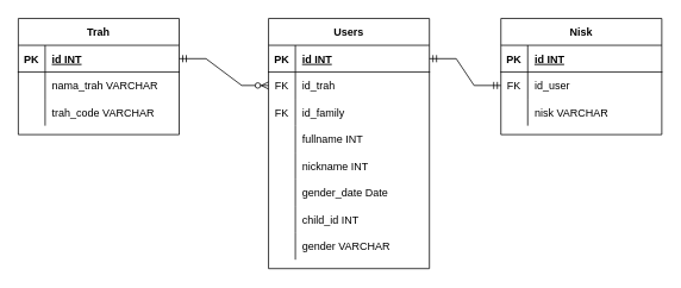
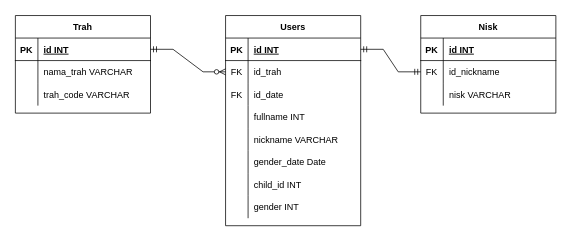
  <mxCell id="0" />
  <mxCell id="1" parent="0" />
  <mxCell id="2" value="Users" style="shape=table;startSize=30;container=1;collapsible=1;childLayout=tableLayout;fixedRows=1;rowLines=0;fontStyle=1;align=center;resizeLast=1;" vertex="1" parent="1"><mxGeometry x="300" y="20" width="180" height="280" as="geometry" /></mxCell>
  <mxCell id="3" value="" style="shape=tableRow;horizontal=0;startSize=0;swimlaneHead=0;swimlaneBody=0;fillColor=none;collapsible=0;dropTarget=0;points=[[0,0.5],[1,0.5]];portConstraint=eastwest;top=0;left=0;right=0;bottom=1;" vertex="1" parent="2"><mxGeometry y="30" width="180" height="30" as="geometry" /></mxCell>
  <mxCell id="4" value="PK" style="shape=partialRectangle;connectable=0;fillColor=none;top=0;left=0;bottom=0;right=0;fontStyle=1;overflow=hidden;" vertex="1" parent="3"><mxGeometry width="30" height="30" as="geometry"><mxRectangle width="30" height="30" as="alternateBounds" /></mxGeometry></mxCell>
  <mxCell id="5" value="id INT" style="shape=partialRectangle;connectable=0;fillColor=none;top=0;left=0;bottom=0;right=0;align=left;spacingLeft=6;fontStyle=5;overflow=hidden;" vertex="1" parent="3"><mxGeometry x="30" width="150" height="30" as="geometry"><mxRectangle width="150" height="30" as="alternateBounds" /></mxGeometry></mxCell>
  <mxCell id="6" value="" style="shape=tableRow;horizontal=0;startSize=0;swimlaneHead=0;swimlaneBody=0;fillColor=none;collapsible=0;dropTarget=0;points=[[0,0.5],[1,0.5]];portConstraint=eastwest;top=0;left=0;right=0;bottom=0;" vertex="1" parent="2"><mxGeometry y="60" width="180" height="30" as="geometry" /></mxCell>
  <mxCell id="7" value="FK" style="shape=partialRectangle;connectable=0;fillColor=none;top=0;left=0;bottom=0;right=0;fontStyle=0;overflow=hidden;" vertex="1" parent="6"><mxGeometry width="30" height="30" as="geometry"><mxRectangle width="30" height="30" as="alternateBounds" /></mxGeometry></mxCell>
  <mxCell id="8" value="id_trah" style="shape=partialRectangle;connectable=0;fillColor=none;top=0;left=0;bottom=0;right=0;align=left;spacingLeft=6;fontStyle=0;overflow=hidden;" vertex="1" parent="6"><mxGeometry x="30" width="150" height="30" as="geometry"><mxRectangle width="150" height="30" as="alternateBounds" /></mxGeometry></mxCell>
  <mxCell id="9" value="" style="shape=tableRow;horizontal=0;startSize=0;swimlaneHead=0;swimlaneBody=0;fillColor=none;collapsible=0;dropTarget=0;points=[[0,0.5],[1,0.5]];portConstraint=eastwest;top=0;left=0;right=0;bottom=0;" vertex="1" parent="2"><mxGeometry y="90" width="180" height="30" as="geometry" /></mxCell>
  <mxCell id="10" value="FK" style="shape=partialRectangle;connectable=0;fillColor=none;top=0;left=0;bottom=0;right=0;fontStyle=0;overflow=hidden;" vertex="1" parent="9"><mxGeometry width="30" height="30" as="geometry"><mxRectangle width="30" height="30" as="alternateBounds" /></mxGeometry></mxCell>
- <mxCell id="11" value="id_family" style="shape=partialRectangle;connectable=0;fillColor=none;top=0;left=0;bottom=0;right=0;align=left;spacingLeft=6;fontStyle=0;overflow=hidden;" vertex="1" parent="9"><mxGeometry x="30" width="150" height="30" as="geometry"><mxRectangle width="150" height="30" as="alternateBounds" /></mxGeometry></mxCell>
+ <mxCell id="11" value="id_date" style="shape=partialRectangle;connectable=0;fillColor=none;top=0;left=0;bottom=0;right=0;align=left;spacingLeft=6;fontStyle=0;overflow=hidden;" vertex="1" parent="9"><mxGeometry x="30" width="150" height="30" as="geometry"><mxRectangle width="150" height="30" as="alternateBounds" /></mxGeometry></mxCell>
  <mxCell id="12" value="" style="shape=tableRow;horizontal=0;startSize=0;swimlaneHead=0;swimlaneBody=0;fillColor=none;collapsible=0;dropTarget=0;points=[[0,0.5],[1,0.5]];portConstraint=eastwest;top=0;left=0;right=0;bottom=0;" vertex="1" parent="2"><mxGeometry y="120" width="180" height="30" as="geometry" /></mxCell>
  <mxCell id="13" value="" style="shape=partialRectangle;connectable=0;fillColor=none;top=0;left=0;bottom=0;right=0;editable=1;overflow=hidden;" vertex="1" parent="12"><mxGeometry width="30" height="30" as="geometry"><mxRectangle width="30" height="30" as="alternateBounds" /></mxGeometry></mxCell>
  <mxCell id="14" value="fullname INT" style="shape=partialRectangle;connectable=0;fillColor=none;top=0;left=0;bottom=0;right=0;align=left;spacingLeft=6;overflow=hidden;" vertex="1" parent="12"><mxGeometry x="30" width="150" height="30" as="geometry"><mxRectangle width="150" height="30" as="alternateBounds" /></mxGeometry></mxCell>
  <mxCell id="15" value="" style="shape=tableRow;horizontal=0;startSize=0;swimlaneHead=0;swimlaneBody=0;fillColor=none;collapsible=0;dropTarget=0;points=[[0,0.5],[1,0.5]];portConstraint=eastwest;top=0;left=0;right=0;bottom=0;" vertex="1" parent="2"><mxGeometry y="150" width="180" height="30" as="geometry" /></mxCell>
  <mxCell id="16" value="" style="shape=partialRectangle;connectable=0;fillColor=none;top=0;left=0;bottom=0;right=0;editable=1;overflow=hidden;" vertex="1" parent="15"><mxGeometry width="30" height="30" as="geometry"><mxRectangle width="30" height="30" as="alternateBounds" /></mxGeometry></mxCell>
- <mxCell id="17" value="nickname INT" style="shape=partialRectangle;connectable=0;fillColor=none;top=0;left=0;bottom=0;right=0;align=left;spacingLeft=6;overflow=hidden;" vertex="1" parent="15"><mxGeometry x="30" width="150" height="30" as="geometry"><mxRectangle width="150" height="30" as="alternateBounds" /></mxGeometry></mxCell>
+ <mxCell id="17" value="nickname VARCHAR" style="shape=partialRectangle;connectable=0;fillColor=none;top=0;left=0;bottom=0;right=0;align=left;spacingLeft=6;overflow=hidden;" vertex="1" parent="15"><mxGeometry x="30" width="150" height="30" as="geometry"><mxRectangle width="150" height="30" as="alternateBounds" /></mxGeometry></mxCell>
  <mxCell id="18" value="" style="shape=tableRow;horizontal=0;startSize=0;swimlaneHead=0;swimlaneBody=0;fillColor=none;collapsible=0;dropTarget=0;points=[[0,0.5],[1,0.5]];portConstraint=eastwest;top=0;left=0;right=0;bottom=0;" vertex="1" parent="2"><mxGeometry y="180" width="180" height="30" as="geometry" /></mxCell>
  <mxCell id="19" value="" style="shape=partialRectangle;connectable=0;fillColor=none;top=0;left=0;bottom=0;right=0;editable=1;overflow=hidden;" vertex="1" parent="18"><mxGeometry width="30" height="30" as="geometry"><mxRectangle width="30" height="30" as="alternateBounds" /></mxGeometry></mxCell>
  <mxCell id="20" value="gender_date Date" style="shape=partialRectangle;connectable=0;fillColor=none;top=0;left=0;bottom=0;right=0;align=left;spacingLeft=6;overflow=hidden;" vertex="1" parent="18"><mxGeometry x="30" width="150" height="30" as="geometry"><mxRectangle width="150" height="30" as="alternateBounds" /></mxGeometry></mxCell>
  <mxCell id="21" value="" style="shape=tableRow;horizontal=0;startSize=0;swimlaneHead=0;swimlaneBody=0;fillColor=none;collapsible=0;dropTarget=0;points=[[0,0.5],[1,0.5]];portConstraint=eastwest;top=0;left=0;right=0;bottom=0;" vertex="1" parent="2"><mxGeometry y="210" width="180" height="30" as="geometry" /></mxCell>
  <mxCell id="22" value="" style="shape=partialRectangle;connectable=0;fillColor=none;top=0;left=0;bottom=0;right=0;editable=1;overflow=hidden;" vertex="1" parent="21"><mxGeometry width="30" height="30" as="geometry"><mxRectangle width="30" height="30" as="alternateBounds" /></mxGeometry></mxCell>
  <mxCell id="23" value="child_id INT" style="shape=partialRectangle;connectable=0;fillColor=none;top=0;left=0;bottom=0;right=0;align=left;spacingLeft=6;overflow=hidden;" vertex="1" parent="21"><mxGeometry x="30" width="150" height="30" as="geometry"><mxRectangle width="150" height="30" as="alternateBounds" /></mxGeometry></mxCell>
  <mxCell id="24" value="" style="shape=tableRow;horizontal=0;startSize=0;swimlaneHead=0;swimlaneBody=0;fillColor=none;collapsible=0;dropTarget=0;points=[[0,0.5],[1,0.5]];portConstraint=eastwest;top=0;left=0;right=0;bottom=0;" vertex="1" parent="2"><mxGeometry y="240" width="180" height="30" as="geometry" /></mxCell>
  <mxCell id="25" value="" style="shape=partialRectangle;connectable=0;fillColor=none;top=0;left=0;bottom=0;right=0;editable=1;overflow=hidden;" vertex="1" parent="24"><mxGeometry width="30" height="30" as="geometry"><mxRectangle width="30" height="30" as="alternateBounds" /></mxGeometry></mxCell>
- <mxCell id="26" value="gender VARCHAR" style="shape=partialRectangle;connectable=0;fillColor=none;top=0;left=0;bottom=0;right=0;align=left;spacingLeft=6;overflow=hidden;" vertex="1" parent="24"><mxGeometry x="30" width="150" height="30" as="geometry"><mxRectangle width="150" height="30" as="alternateBounds" /></mxGeometry></mxCell>
+ <mxCell id="26" value="gender INT" style="shape=partialRectangle;connectable=0;fillColor=none;top=0;left=0;bottom=0;right=0;align=left;spacingLeft=6;overflow=hidden;" vertex="1" parent="24"><mxGeometry x="30" width="150" height="30" as="geometry"><mxRectangle width="150" height="30" as="alternateBounds" /></mxGeometry></mxCell>
  <mxCell id="27" value="Nisk" style="shape=table;startSize=30;container=1;collapsible=1;childLayout=tableLayout;fixedRows=1;rowLines=0;fontStyle=1;align=center;resizeLast=1;" vertex="1" parent="1"><mxGeometry x="560" y="20" width="180" height="130" as="geometry" /></mxCell>
  <mxCell id="28" value="" style="shape=tableRow;horizontal=0;startSize=0;swimlaneHead=0;swimlaneBody=0;fillColor=none;collapsible=0;dropTarget=0;points=[[0,0.5],[1,0.5]];portConstraint=eastwest;top=0;left=0;right=0;bottom=1;" vertex="1" parent="27"><mxGeometry y="30" width="180" height="30" as="geometry" /></mxCell>
  <mxCell id="29" value="PK" style="shape=partialRectangle;connectable=0;fillColor=none;top=0;left=0;bottom=0;right=0;fontStyle=1;overflow=hidden;" vertex="1" parent="28"><mxGeometry width="30" height="30" as="geometry"><mxRectangle width="30" height="30" as="alternateBounds" /></mxGeometry></mxCell>
  <mxCell id="30" value="id INT" style="shape=partialRectangle;connectable=0;fillColor=none;top=0;left=0;bottom=0;right=0;align=left;spacingLeft=6;fontStyle=5;overflow=hidden;" vertex="1" parent="28"><mxGeometry x="30" width="150" height="30" as="geometry"><mxRectangle width="150" height="30" as="alternateBounds" /></mxGeometry></mxCell>
  <mxCell id="31" value="" style="shape=tableRow;horizontal=0;startSize=0;swimlaneHead=0;swimlaneBody=0;fillColor=none;collapsible=0;dropTarget=0;points=[[0,0.5],[1,0.5]];portConstraint=eastwest;top=0;left=0;right=0;bottom=0;" vertex="1" parent="27"><mxGeometry y="60" width="180" height="30" as="geometry" /></mxCell>
  <mxCell id="32" value="FK" style="shape=partialRectangle;connectable=0;fillColor=none;top=0;left=0;bottom=0;right=0;editable=1;overflow=hidden;" vertex="1" parent="31"><mxGeometry width="30" height="30" as="geometry"><mxRectangle width="30" height="30" as="alternateBounds" /></mxGeometry></mxCell>
- <mxCell id="33" value="id_user" style="shape=partialRectangle;connectable=0;fillColor=none;top=0;left=0;bottom=0;right=0;align=left;spacingLeft=6;overflow=hidden;" vertex="1" parent="31"><mxGeometry x="30" width="150" height="30" as="geometry"><mxRectangle width="150" height="30" as="alternateBounds" /></mxGeometry></mxCell>
+ <mxCell id="33" value="id_nickname" style="shape=partialRectangle;connectable=0;fillColor=none;top=0;left=0;bottom=0;right=0;align=left;spacingLeft=6;overflow=hidden;" vertex="1" parent="31"><mxGeometry x="30" width="150" height="30" as="geometry"><mxRectangle width="150" height="30" as="alternateBounds" /></mxGeometry></mxCell>
  <mxCell id="34" value="" style="shape=tableRow;horizontal=0;startSize=0;swimlaneHead=0;swimlaneBody=0;fillColor=none;collapsible=0;dropTarget=0;points=[[0,0.5],[1,0.5]];portConstraint=eastwest;top=0;left=0;right=0;bottom=0;" vertex="1" parent="27"><mxGeometry y="90" width="180" height="30" as="geometry" /></mxCell>
  <mxCell id="35" value="" style="shape=partialRectangle;connectable=0;fillColor=none;top=0;left=0;bottom=0;right=0;editable=1;overflow=hidden;" vertex="1" parent="34"><mxGeometry width="30" height="30" as="geometry"><mxRectangle width="30" height="30" as="alternateBounds" /></mxGeometry></mxCell>
  <mxCell id="36" value="nisk VARCHAR" style="shape=partialRectangle;connectable=0;fillColor=none;top=0;left=0;bottom=0;right=0;align=left;spacingLeft=6;overflow=hidden;" vertex="1" parent="34"><mxGeometry x="30" width="150" height="30" as="geometry"><mxRectangle width="150" height="30" as="alternateBounds" /></mxGeometry></mxCell>
  <mxCell id="37" value="" style="edgeStyle=entityRelationEdgeStyle;fontSize=12;html=1;endArrow=ERmandOne;startArrow=ERmandOne;rounded=0;exitX=1;exitY=0.5;exitDx=0;exitDy=0;entryX=0;entryY=0.5;entryDx=0;entryDy=0;" edge="1" parent="1" source="3" target="31"><mxGeometry width="100" height="100" relative="1" as="geometry"><mxPoint x="730" y="330" as="sourcePoint" /><mxPoint x="830" y="230" as="targetPoint" /></mxGeometry></mxCell>
  <mxCell id="38" value="Trah" style="shape=table;startSize=30;container=1;collapsible=1;childLayout=tableLayout;fixedRows=1;rowLines=0;fontStyle=1;align=center;resizeLast=1;" vertex="1" parent="1"><mxGeometry x="20" y="20" width="180" height="130" as="geometry" /></mxCell>
  <mxCell id="39" value="" style="shape=tableRow;horizontal=0;startSize=0;swimlaneHead=0;swimlaneBody=0;fillColor=none;collapsible=0;dropTarget=0;points=[[0,0.5],[1,0.5]];portConstraint=eastwest;top=0;left=0;right=0;bottom=1;" vertex="1" parent="38"><mxGeometry y="30" width="180" height="30" as="geometry" /></mxCell>
  <mxCell id="40" value="PK" style="shape=partialRectangle;connectable=0;fillColor=none;top=0;left=0;bottom=0;right=0;fontStyle=1;overflow=hidden;" vertex="1" parent="39"><mxGeometry width="30" height="30" as="geometry"><mxRectangle width="30" height="30" as="alternateBounds" /></mxGeometry></mxCell>
  <mxCell id="41" value="id INT" style="shape=partialRectangle;connectable=0;fillColor=none;top=0;left=0;bottom=0;right=0;align=left;spacingLeft=6;fontStyle=5;overflow=hidden;" vertex="1" parent="39"><mxGeometry x="30" width="150" height="30" as="geometry"><mxRectangle width="150" height="30" as="alternateBounds" /></mxGeometry></mxCell>
  <mxCell id="42" value="" style="shape=tableRow;horizontal=0;startSize=0;swimlaneHead=0;swimlaneBody=0;fillColor=none;collapsible=0;dropTarget=0;points=[[0,0.5],[1,0.5]];portConstraint=eastwest;top=0;left=0;right=0;bottom=0;" vertex="1" parent="38"><mxGeometry y="60" width="180" height="30" as="geometry" /></mxCell>
  <mxCell id="43" value="" style="shape=partialRectangle;connectable=0;fillColor=none;top=0;left=0;bottom=0;right=0;editable=1;overflow=hidden;" vertex="1" parent="42"><mxGeometry width="30" height="30" as="geometry"><mxRectangle width="30" height="30" as="alternateBounds" /></mxGeometry></mxCell>
  <mxCell id="44" value="nama_trah VARCHAR" style="shape=partialRectangle;connectable=0;fillColor=none;top=0;left=0;bottom=0;right=0;align=left;spacingLeft=6;overflow=hidden;" vertex="1" parent="42"><mxGeometry x="30" width="150" height="30" as="geometry"><mxRectangle width="150" height="30" as="alternateBounds" /></mxGeometry></mxCell>
  <mxCell id="45" value="" style="shape=tableRow;horizontal=0;startSize=0;swimlaneHead=0;swimlaneBody=0;fillColor=none;collapsible=0;dropTarget=0;points=[[0,0.5],[1,0.5]];portConstraint=eastwest;top=0;left=0;right=0;bottom=0;" vertex="1" parent="38"><mxGeometry y="90" width="180" height="30" as="geometry" /></mxCell>
  <mxCell id="46" value="" style="shape=partialRectangle;connectable=0;fillColor=none;top=0;left=0;bottom=0;right=0;editable=1;overflow=hidden;" vertex="1" parent="45"><mxGeometry width="30" height="30" as="geometry"><mxRectangle width="30" height="30" as="alternateBounds" /></mxGeometry></mxCell>
  <mxCell id="47" value="trah_code VARCHAR" style="shape=partialRectangle;connectable=0;fillColor=none;top=0;left=0;bottom=0;right=0;align=left;spacingLeft=6;overflow=hidden;" vertex="1" parent="45"><mxGeometry x="30" width="150" height="30" as="geometry"><mxRectangle width="150" height="30" as="alternateBounds" /></mxGeometry></mxCell>
  <mxCell id="48" value="" style="edgeStyle=entityRelationEdgeStyle;fontSize=12;html=1;endArrow=ERzeroToMany;startArrow=ERmandOne;rounded=0;exitX=1;exitY=0.5;exitDx=0;exitDy=0;entryX=0;entryY=0.5;entryDx=0;entryDy=0;" edge="1" parent="1" source="39" target="6"><mxGeometry width="100" height="100" relative="1" as="geometry"><mxPoint x="390" y="320" as="sourcePoint" /><mxPoint x="490" y="220" as="targetPoint" /></mxGeometry></mxCell>
